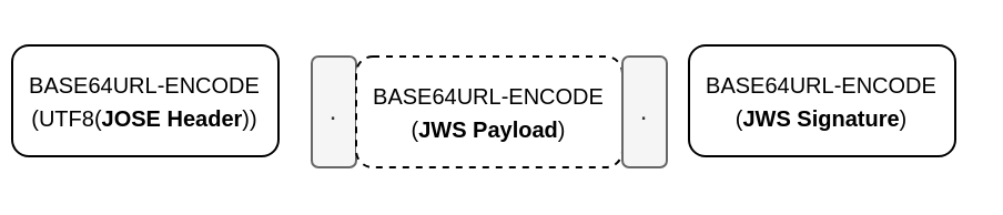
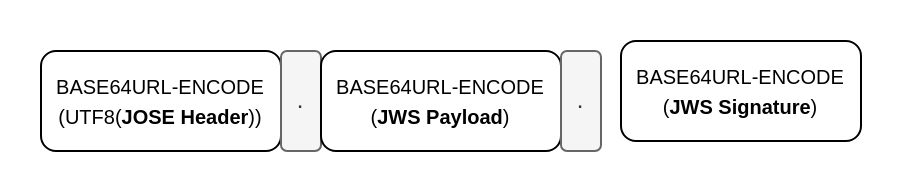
  <mxCell id="0" />
  <mxCell id="1" parent="0" />
- <mxCell id="2" value="&lt;font style=&quot;font-size: 10px&quot;&gt;BASE64URL-ENCODE&lt;br&gt;(UTF8(&lt;b&gt;JOSE Header&lt;/b&gt;))&lt;br&gt;&lt;/font&gt;" style="rounded=1;whiteSpace=wrap;html=1;" vertex="1" parent="1"><mxGeometry x="5" y="20" width="120" height="50" as="geometry" /></mxCell>
+ <mxCell id="2" value="&lt;font style=&quot;font-size: 10px&quot;&gt;BASE64URL-ENCODE&lt;br&gt;(UTF8(&lt;b&gt;JOSE Header&lt;/b&gt;))&lt;br&gt;&lt;/font&gt;" style="rounded=1;whiteSpace=wrap;html=1;" vertex="1" parent="1"><mxGeometry x="20" y="25" width="120" height="50" as="geometry" /></mxCell>
  <mxCell id="3" value="." style="rounded=1;whiteSpace=wrap;html=1;fillColor=#f5f5f5;strokeColor=#666666;fontColor=#333333;" vertex="1" parent="1"><mxGeometry x="140" y="25" width="20" height="50" as="geometry" /></mxCell>
- <mxCell id="4" value="&lt;font style=&quot;font-size: 10px&quot;&gt;BASE64URL-ENCODE&lt;br&gt;(&lt;b&gt;JWS Payload&lt;/b&gt;)&lt;br&gt;&lt;/font&gt;" style="rounded=1;whiteSpace=wrap;html=1;dashed=1;" vertex="1" parent="1"><mxGeometry x="160" y="25" width="120" height="50" as="geometry" /></mxCell>
+ <mxCell id="4" value="&lt;font style=&quot;font-size: 10px&quot;&gt;BASE64URL-ENCODE&lt;br&gt;(&lt;b&gt;JWS Payload&lt;/b&gt;)&lt;br&gt;&lt;/font&gt;" style="rounded=1;whiteSpace=wrap;html=1;" vertex="1" parent="1"><mxGeometry x="160" y="25" width="120" height="50" as="geometry" /></mxCell>
  <mxCell id="5" value="." style="rounded=1;whiteSpace=wrap;html=1;fillColor=#f5f5f5;strokeColor=#666666;fontColor=#333333;" vertex="1" parent="1"><mxGeometry x="280" y="25" width="20" height="50" as="geometry" /></mxCell>
  <mxCell id="6" value="&lt;font style=&quot;font-size: 10px&quot;&gt;BASE64URL-ENCODE&lt;br&gt;(&lt;b&gt;JWS Signature&lt;/b&gt;)&lt;br&gt;&lt;/font&gt;" style="rounded=1;whiteSpace=wrap;html=1;" vertex="1" parent="1"><mxGeometry x="310" y="20" width="120" height="50" as="geometry" /></mxCell>
